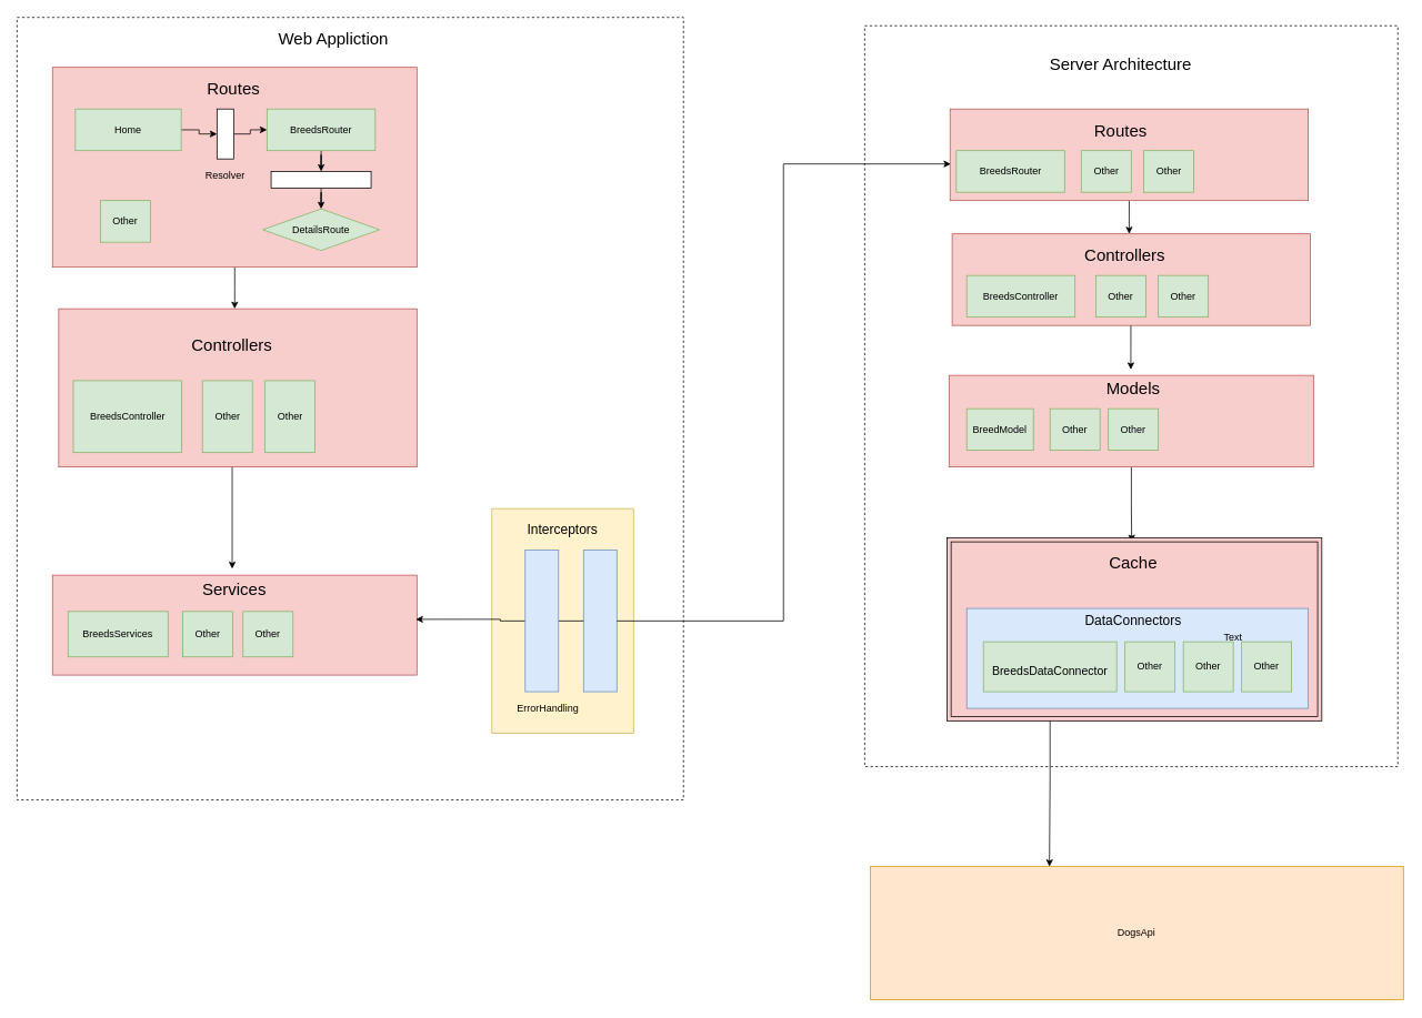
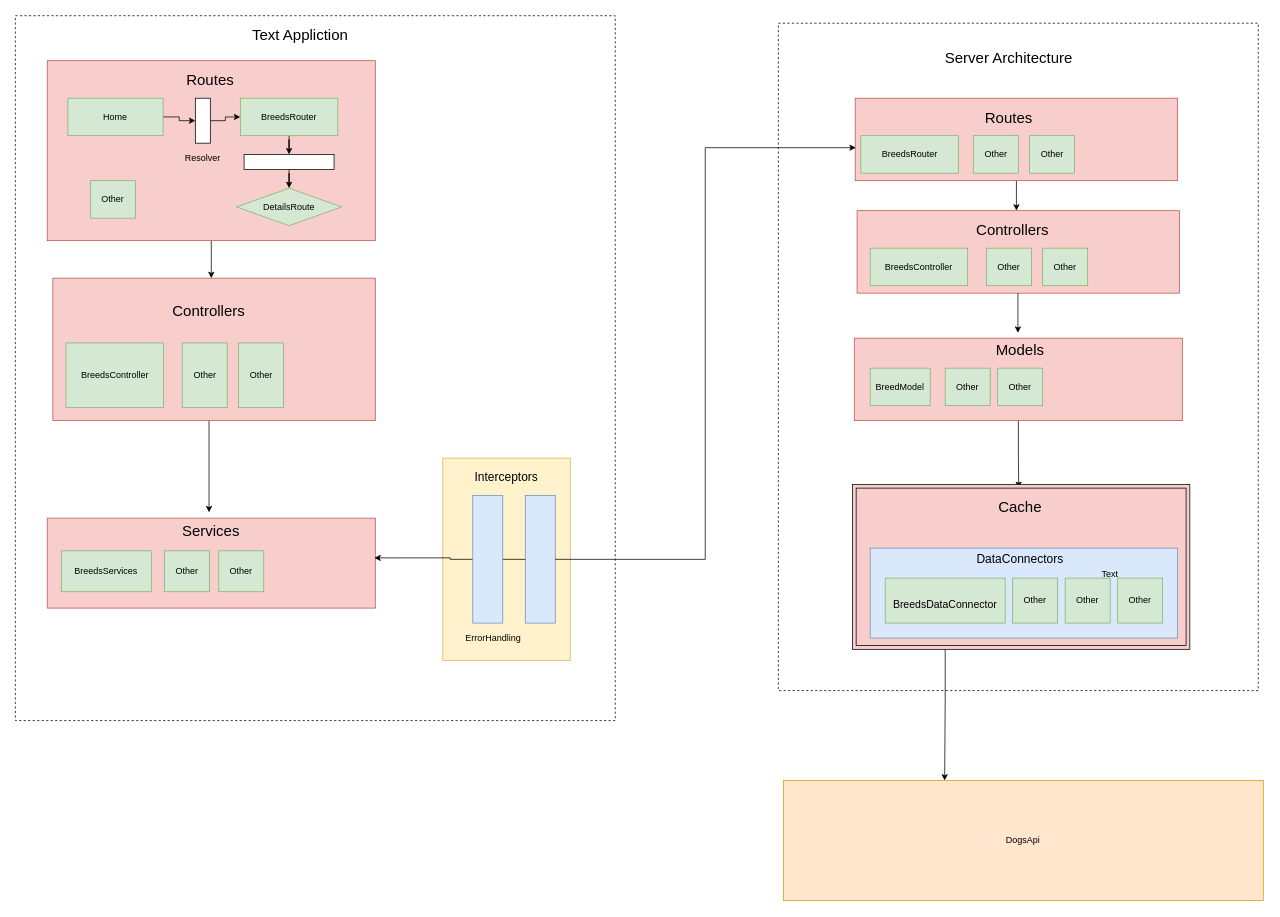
  <mxCell id="0" />
  <mxCell id="1" parent="0" />
  <mxCell id="2" value="" style="rounded=0;whiteSpace=wrap;html=1;fontColor=#FFFFFF;dashed=1;movable=0;resizable=0;rotatable=0;deletable=0;editable=0;locked=1;connectable=0;" vertex="1" parent="1"><mxGeometry x="1037.5" y="30" width="640" height="890" as="geometry" /></mxCell>
  <mxCell id="3" style="edgeStyle=orthogonalEdgeStyle;rounded=0;orthogonalLoop=1;jettySize=auto;html=1;" edge="1" parent="1" source="4"><mxGeometry relative="1" as="geometry"><mxPoint x="1355" y="280" as="targetPoint" /></mxGeometry></mxCell>
  <mxCell id="4" value="" style="rounded=0;arcSize=10;whiteSpace=wrap;html=1;align=center;fillColor=#f8cecc;strokeColor=#b85450;glass=0;" vertex="1" parent="1"><mxGeometry x="1140" y="130" width="430" height="110" as="geometry" /></mxCell>
  <mxCell id="5" value="" style="whiteSpace=wrap;html=1;align=center;fillColor=#f8cecc;strokeColor=#b85450;" vertex="1" parent="1"><mxGeometry x="1142.5" y="280" width="430" height="110" as="geometry" /></mxCell>
  <mxCell id="6" style="edgeStyle=orthogonalEdgeStyle;rounded=0;orthogonalLoop=1;jettySize=auto;html=1;" edge="1" parent="1" source="7"><mxGeometry relative="1" as="geometry"><mxPoint x="1358" y="650" as="targetPoint" /></mxGeometry></mxCell>
  <mxCell id="7" value="" style="whiteSpace=wrap;html=1;align=center;fillColor=#f8cecc;strokeColor=#b85450;" vertex="1" parent="1"><mxGeometry x="1138.75" y="450" width="437.5" height="110" as="geometry" /></mxCell>
  <mxCell id="8" value="DogsApi" style="rounded=0;whiteSpace=wrap;html=1;fillColor=#ffe6cc;strokeColor=#d79b00;" vertex="1" parent="1"><mxGeometry x="1044.25" y="1040" width="640" height="160" as="geometry" /></mxCell>
  <mxCell id="9" style="edgeStyle=orthogonalEdgeStyle;rounded=0;orthogonalLoop=1;jettySize=auto;html=1;entryX=0.336;entryY=0;entryDx=0;entryDy=0;entryPerimeter=0;" edge="1" parent="1" source="29" target="8"><mxGeometry relative="1" as="geometry" /></mxCell>
  <mxCell id="10" value="&lt;font style=&quot;font-size: 20px;&quot;&gt;Server Architecture&lt;/font&gt;" style="text;strokeColor=none;align=center;fillColor=none;html=1;verticalAlign=middle;whiteSpace=wrap;rounded=0;" vertex="1" parent="1"><mxGeometry x="1240" width="210" height="30" as="geometry" y="60" /></mxCell>
  <mxCell id="11" value="" style="rounded=0;whiteSpace=wrap;html=1;movable=0;resizable=0;rotatable=0;deletable=0;editable=0;locked=1;connectable=0;dashed=1;" vertex="1" parent="1"><mxGeometry x="20" y="20" width="800" height="940" as="geometry" /></mxCell>
- <mxCell id="12" value="Web Appliction" style="text;strokeColor=none;align=center;fillColor=none;html=1;verticalAlign=middle;whiteSpace=wrap;rounded=0;fontSize=20;" vertex="1" parent="1"><mxGeometry x="295" y="30" width="210" height="30" as="geometry" /></mxCell>
+ <mxCell id="12" value="Text Appliction" style="text;strokeColor=none;align=center;fillColor=none;html=1;verticalAlign=middle;whiteSpace=wrap;rounded=0;fontSize=20;" vertex="1" parent="1"><mxGeometry x="295" y="30" width="210" height="30" as="geometry" /></mxCell>
  <mxCell id="13" value="&lt;font style=&quot;font-size: 20px;&quot;&gt;Models&lt;/font&gt;" style="text;strokeColor=none;align=center;fillColor=none;html=1;verticalAlign=middle;whiteSpace=wrap;rounded=0;fontSize=20;" vertex="1" parent="1"><mxGeometry x="1330" y="450" width="60" height="30" as="geometry" /></mxCell>
  <mxCell id="14" value="BreedModel" style="rounded=0;whiteSpace=wrap;html=1;fillColor=#d5e8d4;strokeColor=#82b366;" vertex="1" parent="1"><mxGeometry x="1160" y="490" width="80" height="50" as="geometry" /></mxCell>
  <mxCell id="15" value="Other" style="rounded=0;whiteSpace=wrap;html=1;fillColor=#d5e8d4;strokeColor=#82b366;" vertex="1" parent="1"><mxGeometry x="1260" y="490" width="60" height="50" as="geometry" /></mxCell>
  <mxCell id="16" value="Other" style="rounded=0;whiteSpace=wrap;html=1;fillColor=#d5e8d4;strokeColor=#82b366;" vertex="1" parent="1"><mxGeometry x="1330" y="490" width="60" height="50" as="geometry" /></mxCell>
  <mxCell id="17" value="&lt;font style=&quot;font-size: 20px;&quot;&gt;Controllers&lt;/font&gt;" style="text;strokeColor=none;align=center;fillColor=none;html=1;verticalAlign=middle;whiteSpace=wrap;rounded=0;fontSize=20;" vertex="1" parent="1"><mxGeometry x="1320" y="290" width="60" height="30" as="geometry" /></mxCell>
  <mxCell id="18" value="BreedsController" style="rounded=0;whiteSpace=wrap;html=1;fillColor=#d5e8d4;strokeColor=#82b366;" vertex="1" parent="1"><mxGeometry x="1160" y="330" width="130" height="50" as="geometry" /></mxCell>
  <mxCell id="19" value="Other" style="rounded=0;whiteSpace=wrap;html=1;fillColor=#d5e8d4;strokeColor=#82b366;" vertex="1" parent="1"><mxGeometry x="1390" y="330" width="60" height="50" as="geometry" /></mxCell>
  <mxCell id="20" value="Other" style="rounded=0;whiteSpace=wrap;html=1;fillColor=#d5e8d4;strokeColor=#82b366;" vertex="1" parent="1"><mxGeometry x="1315" y="330" width="60" height="50" as="geometry" /></mxCell>
  <mxCell id="21" value="&lt;font style=&quot;font-size: 20px;&quot;&gt;Routes&lt;/font&gt;" style="text;strokeColor=none;align=center;fillColor=none;html=1;verticalAlign=middle;whiteSpace=wrap;rounded=0;" vertex="1" parent="1"><mxGeometry x="1315" y="140" width="60" height="30" as="geometry" /></mxCell>
  <mxCell id="22" value="BreedsRouter" style="rounded=0;whiteSpace=wrap;html=1;fillColor=#d5e8d4;strokeColor=#82b366;" vertex="1" parent="1"><mxGeometry x="1147.5" y="180" width="130" height="50" as="geometry" /></mxCell>
  <mxCell id="23" value="Other" style="rounded=0;whiteSpace=wrap;html=1;fillColor=#d5e8d4;strokeColor=#82b366;" vertex="1" parent="1"><mxGeometry x="1297.5" y="180" width="60" height="50" as="geometry" /></mxCell>
  <mxCell id="24" value="Other" style="rounded=0;whiteSpace=wrap;html=1;fillColor=#d5e8d4;strokeColor=#82b366;" vertex="1" parent="1"><mxGeometry x="1372.5" y="180" width="60" height="50" as="geometry" /></mxCell>
  <mxCell id="25" value="" style="group" vertex="1" connectable="0" parent="1"><mxGeometry x="1136.25" y="645" width="450" height="220" as="geometry" /></mxCell>
  <mxCell id="26" value="" style="shape=ext;margin=3;double=1;whiteSpace=wrap;html=1;align=center;shadow=0;fillColor=#f8cecc;strokeColor=default;rounded=0;aspect=fixed;" vertex="1" parent="25"><mxGeometry width="450" height="220" as="geometry" /></mxCell>
  <mxCell id="27" value="" style="whiteSpace=wrap;html=1;align=center;fillColor=#dae8fc;strokeColor=#6c8ebf;aspect=fixed;" vertex="1" parent="25"><mxGeometry x="23.75" y="85" width="410" height="120" as="geometry" /></mxCell>
  <mxCell id="28" value="&lt;font style=&quot;font-size: 20px;&quot;&gt;Cache&lt;/font&gt;" style="text;strokeColor=none;align=center;fillColor=none;html=1;verticalAlign=middle;whiteSpace=wrap;rounded=0;aspect=fixed;" vertex="1" parent="25"><mxGeometry x="193.75" y="15" width="60" height="30" as="geometry" /></mxCell>
  <mxCell id="29" value="" style="rounded=0;whiteSpace=wrap;html=1;fillColor=#d5e8d4;strokeColor=#82b366;aspect=fixed;" vertex="1" parent="25"><mxGeometry x="43.75" y="125" width="160" height="60" as="geometry" /></mxCell>
  <mxCell id="30" value="&lt;font style=&quot;font-size: 14px;&quot;&gt;BreedsDataConnector&lt;/font&gt;" style="text;strokeColor=none;align=center;fillColor=none;html=1;verticalAlign=middle;whiteSpace=wrap;rounded=0;aspect=fixed;" vertex="1" parent="25"><mxGeometry x="93.75" y="145" width="60" height="30" as="geometry" /></mxCell>
  <mxCell id="31" value="&lt;font style=&quot;font-size: 16px;&quot;&gt;DataConnectors&lt;/font&gt;" style="text;strokeColor=none;align=center;fillColor=none;html=1;verticalAlign=middle;whiteSpace=wrap;rounded=0;aspect=fixed;" vertex="1" parent="25"><mxGeometry x="193.75" y="85" width="60" height="30" as="geometry" /></mxCell>
  <mxCell id="32" value="Other" style="rounded=0;whiteSpace=wrap;html=1;fillColor=#d5e8d4;strokeColor=#82b366;aspect=fixed;" vertex="1" parent="25"><mxGeometry x="213.75" y="125" width="60" height="60" as="geometry" /></mxCell>
  <mxCell id="33" value="Other" style="rounded=0;whiteSpace=wrap;html=1;fillColor=#d5e8d4;strokeColor=#82b366;aspect=fixed;" vertex="1" parent="25"><mxGeometry x="283.75" y="125" width="60" height="60" as="geometry" /></mxCell>
  <mxCell id="34" value="Other" style="rounded=0;whiteSpace=wrap;html=1;fillColor=#d5e8d4;strokeColor=#82b366;aspect=fixed;" vertex="1" parent="25"><mxGeometry x="353.75" y="125" width="60" height="60" as="geometry" /></mxCell>
  <mxCell id="35" value="Text" style="text;strokeColor=none;align=center;fillColor=none;html=1;verticalAlign=middle;whiteSpace=wrap;rounded=0;aspect=fixed;" vertex="1" parent="25"><mxGeometry x="313.75" y="105" width="60" height="30" as="geometry" /></mxCell>
  <mxCell id="36" style="edgeStyle=orthogonalEdgeStyle;rounded=0;orthogonalLoop=1;jettySize=auto;html=1;entryX=0.45;entryY=-0.235;entryDx=0;entryDy=0;entryPerimeter=0;" edge="1" parent="1" source="5" target="13"><mxGeometry relative="1" as="geometry"><Array as="points"><mxPoint x="1358" y="420" /></Array></mxGeometry></mxCell>
  <mxCell id="37" style="edgeStyle=orthogonalEdgeStyle;rounded=0;orthogonalLoop=1;jettySize=auto;html=1;entryX=0.45;entryY=-0.235;entryDx=0;entryDy=0;entryPerimeter=0;" edge="1" parent="1" source="45" target="40"><mxGeometry relative="1" as="geometry"><Array as="points"><mxPoint x="278" y="450" /></Array></mxGeometry></mxCell>
  <mxCell id="38" value="" style="group" vertex="1" connectable="0" parent="1"><mxGeometry x="62.5" y="690" width="437.5" height="120" as="geometry" /></mxCell>
  <mxCell id="39" value="" style="whiteSpace=wrap;html=1;align=center;fillColor=#f8cecc;strokeColor=#b85450;" vertex="1" parent="38"><mxGeometry width="437.5" height="120" as="geometry" /></mxCell>
  <mxCell id="40" value="&lt;font style=&quot;font-size: 20px;&quot;&gt;Services&lt;/font&gt;" style="text;strokeColor=none;align=center;fillColor=none;html=1;verticalAlign=middle;whiteSpace=wrap;rounded=0;fontSize=20;" vertex="1" parent="38"><mxGeometry x="188.75" width="60" height="32.727" as="geometry" /></mxCell>
  <mxCell id="41" value="BreedsServices" style="rounded=0;whiteSpace=wrap;html=1;fillColor=#d5e8d4;strokeColor=#82b366;" vertex="1" parent="38"><mxGeometry x="18.75" y="43.636" width="120" height="54.545" as="geometry" /></mxCell>
  <mxCell id="42" value="Other" style="rounded=0;whiteSpace=wrap;html=1;fillColor=#d5e8d4;strokeColor=#82b366;" vertex="1" parent="38"><mxGeometry x="156.25" y="43.636" width="60" height="54.545" as="geometry" /></mxCell>
  <mxCell id="43" value="Other" style="rounded=0;whiteSpace=wrap;html=1;fillColor=#d5e8d4;strokeColor=#82b366;" vertex="1" parent="38"><mxGeometry x="228.75" y="43.636" width="60" height="54.545" as="geometry" /></mxCell>
  <mxCell id="44" value="" style="group" vertex="1" connectable="0" parent="1"><mxGeometry x="70" y="370" width="430" height="190" as="geometry" /></mxCell>
  <mxCell id="45" value="" style="whiteSpace=wrap;html=1;align=center;fillColor=#f8cecc;strokeColor=#b85450;" vertex="1" parent="44"><mxGeometry width="430" height="190" as="geometry" /></mxCell>
  <mxCell id="46" value="&lt;font style=&quot;font-size: 20px;&quot;&gt;Controllers&lt;/font&gt;" style="text;strokeColor=none;align=center;fillColor=none;html=1;verticalAlign=middle;whiteSpace=wrap;rounded=0;fontSize=20;" vertex="1" parent="44"><mxGeometry x="177.5" y="17.273" width="60" height="51.818" as="geometry" /></mxCell>
  <mxCell id="47" value="BreedsController" style="rounded=0;whiteSpace=wrap;html=1;fillColor=#d5e8d4;strokeColor=#82b366;" vertex="1" parent="44"><mxGeometry x="17.5" y="86.364" width="130" height="86.364" as="geometry" /></mxCell>
  <mxCell id="48" value="Other" style="rounded=0;whiteSpace=wrap;html=1;fillColor=#d5e8d4;strokeColor=#82b366;" vertex="1" parent="44"><mxGeometry x="247.5" y="86.364" width="60" height="86.364" as="geometry" /></mxCell>
  <mxCell id="49" value="Other" style="rounded=0;whiteSpace=wrap;html=1;fillColor=#d5e8d4;strokeColor=#82b366;" vertex="1" parent="44"><mxGeometry x="172.5" y="86.364" width="60" height="86.364" as="geometry" /></mxCell>
  <mxCell id="50" value="" style="rounded=0;whiteSpace=wrap;html=1;fillColor=#fff2cc;strokeColor=#d6b656;" vertex="1" parent="1"><mxGeometry x="590" y="610" width="170" height="270" as="geometry" /></mxCell>
  <mxCell id="51" value="&lt;font style=&quot;font-size: 16px;&quot;&gt;Interceptors&lt;/font&gt;" style="text;strokeColor=none;align=center;fillColor=none;html=1;verticalAlign=middle;whiteSpace=wrap;rounded=0;" vertex="1" parent="1"><mxGeometry x="635" y="620" width="80" height="30" as="geometry" /></mxCell>
  <mxCell id="52" value="" style="rounded=0;whiteSpace=wrap;html=1;fillColor=#dae8fc;strokeColor=#6c8ebf;" vertex="1" parent="1"><mxGeometry x="700" y="660" width="40" height="170" as="geometry" /></mxCell>
  <mxCell id="53" value="ErrorHandling" style="text;strokeColor=none;align=center;fillColor=none;html=1;verticalAlign=middle;whiteSpace=wrap;rounded=0;" vertex="1" parent="1"><mxGeometry x="615" y="840" width="85" height="20" as="geometry" /></mxCell>
  <mxCell id="54" style="edgeStyle=orthogonalEdgeStyle;rounded=0;orthogonalLoop=1;jettySize=auto;html=1;entryX=0.002;entryY=0.6;entryDx=0;entryDy=0;entryPerimeter=0;" edge="1" parent="1" source="52" target="4"><mxGeometry relative="1" as="geometry" /></mxCell>
  <mxCell id="55" style="edgeStyle=orthogonalEdgeStyle;rounded=0;orthogonalLoop=1;jettySize=auto;html=1;entryX=0.997;entryY=0.442;entryDx=0;entryDy=0;entryPerimeter=0;" edge="1" parent="1" source="52" target="39"><mxGeometry relative="1" as="geometry" /></mxCell>
  <mxCell id="56" value="" style="rounded=0;whiteSpace=wrap;html=1;fillColor=#dae8fc;strokeColor=#6c8ebf;" vertex="1" parent="1"><mxGeometry x="630" y="660" width="40" height="170" as="geometry" /></mxCell>
  <mxCell id="57" style="edgeStyle=orthogonalEdgeStyle;rounded=0;orthogonalLoop=1;jettySize=auto;html=1;" edge="1" parent="1" source="58"><mxGeometry relative="1" as="geometry"><mxPoint x="281.25" y="370" as="targetPoint" /></mxGeometry></mxCell>
  <mxCell id="58" value="" style="rounded=0;arcSize=10;whiteSpace=wrap;html=1;align=center;fillColor=#f8cecc;strokeColor=#b85450;glass=0;" vertex="1" parent="1"><mxGeometry x="62.5" y="80" width="437.5" height="240" as="geometry" /></mxCell>
  <mxCell id="59" value="&lt;font style=&quot;font-size: 20px;&quot;&gt;Routes&lt;/font&gt;" style="text;strokeColor=none;align=center;fillColor=none;html=1;verticalAlign=middle;whiteSpace=wrap;rounded=0;" vertex="1" parent="1"><mxGeometry x="250" y="90" width="60" height="30" as="geometry" /></mxCell>
  <mxCell id="60" style="edgeStyle=orthogonalEdgeStyle;rounded=0;orthogonalLoop=1;jettySize=auto;html=1;entryX=0.5;entryY=0;entryDx=0;entryDy=0;" edge="1" parent="1" source="61" target="70"><mxGeometry relative="1" as="geometry" /></mxCell>
  <mxCell id="61" value="BreedsRouter" style="rounded=0;whiteSpace=wrap;html=1;fillColor=#d5e8d4;strokeColor=#82b366;" vertex="1" parent="1"><mxGeometry x="320" y="130" width="130" height="50" as="geometry" /></mxCell>
  <mxCell id="62" value="DetailsRoute" style="rhombus;whiteSpace=wrap;html=1;fillColor=#d5e8d4;strokeColor=#82b366;" vertex="1" parent="1"><mxGeometry x="315" y="250" width="140" height="50" as="geometry" /></mxCell>
  <mxCell id="63" value="Other" style="rounded=0;whiteSpace=wrap;html=1;fillColor=#d5e8d4;strokeColor=#82b366;" vertex="1" parent="1"><mxGeometry x="120" y="240" width="60" height="50" as="geometry" /></mxCell>
  <mxCell id="64" style="edgeStyle=orthogonalEdgeStyle;rounded=0;orthogonalLoop=1;jettySize=auto;html=1;exitX=1;exitY=0.5;exitDx=0;exitDy=0;" edge="1" parent="1" source="65" target="61"><mxGeometry relative="1" as="geometry" /></mxCell>
  <mxCell id="65" value="" style="rounded=0;whiteSpace=wrap;html=1;" vertex="1" parent="1"><mxGeometry x="260" y="130" width="20" height="60" as="geometry" /></mxCell>
  <mxCell id="66" style="edgeStyle=orthogonalEdgeStyle;rounded=0;orthogonalLoop=1;jettySize=auto;html=1;entryX=0;entryY=0.5;entryDx=0;entryDy=0;" edge="1" parent="1" source="67" target="65"><mxGeometry relative="1" as="geometry" /></mxCell>
  <mxCell id="67" value="Home" style="rounded=0;whiteSpace=wrap;html=1;fillColor=#d5e8d4;strokeColor=#82b366;" vertex="1" parent="1"><mxGeometry x="90" y="130" width="127" height="50" as="geometry" /></mxCell>
  <mxCell id="68" value="Resolver" style="text;strokeColor=none;align=center;fillColor=none;html=1;verticalAlign=middle;whiteSpace=wrap;rounded=0;" vertex="1" parent="1"><mxGeometry x="240" y="195" width="60" height="30" as="geometry" /></mxCell>
  <mxCell id="69" style="edgeStyle=orthogonalEdgeStyle;rounded=0;orthogonalLoop=1;jettySize=auto;html=1;" edge="1" parent="1" source="70" target="62"><mxGeometry relative="1" as="geometry" /></mxCell>
  <mxCell id="70" value="" style="rounded=0;whiteSpace=wrap;html=1;" vertex="1" parent="1"><mxGeometry x="325" y="205" width="120" height="20" as="geometry" /></mxCell>
